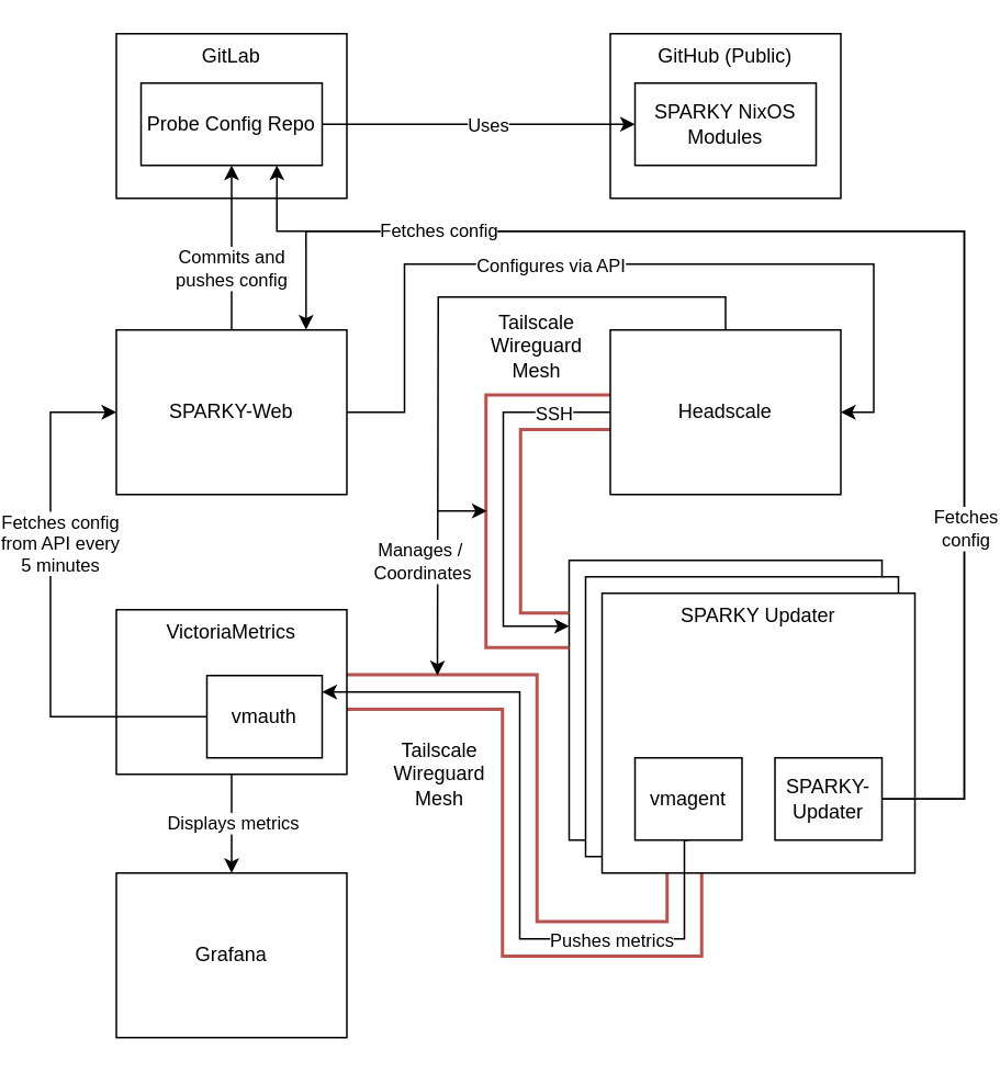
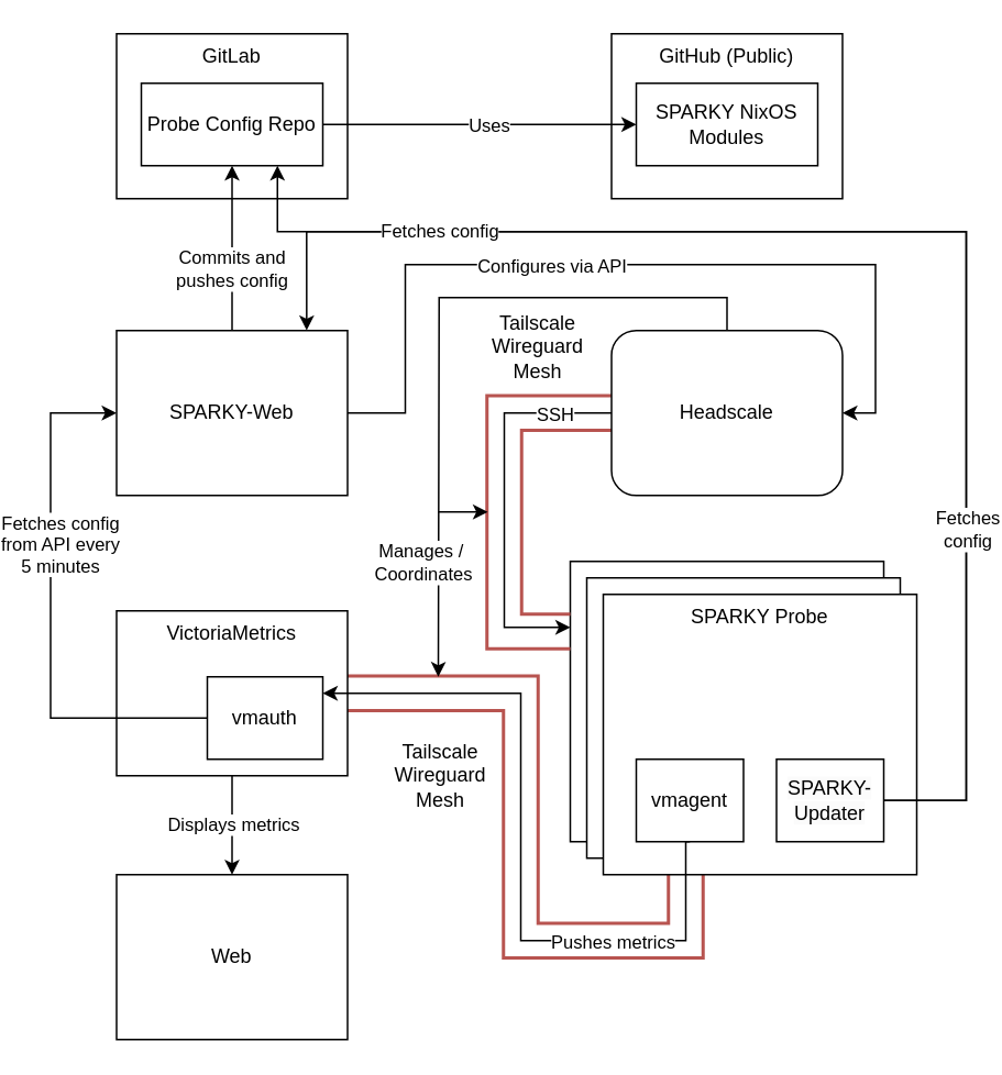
  <mxCell id="0" />
  <mxCell id="1" parent="0" />
  <mxCell id="2" value="" style="rounded=0;whiteSpace=wrap;html=1;verticalAlign=top;" vertex="1" parent="1"><mxGeometry x="335" y="340" width="190" height="170" as="geometry" /></mxCell>
  <mxCell id="3" value="" style="rounded=0;whiteSpace=wrap;html=1;verticalAlign=top;" vertex="1" parent="1"><mxGeometry x="345" y="350" width="190" height="170" as="geometry" /></mxCell>
  <mxCell id="4" style="edgeStyle=orthogonalEdgeStyle;rounded=0;orthogonalLoop=1;jettySize=auto;html=1;exitX=1;exitY=0.5;exitDx=0;exitDy=0;shape=link;startArrow=none;startFill=0;endArrow=none;endFill=0;strokeWidth=2;fillColor=#f8cecc;strokeColor=#b85450;startWidth=20;arcSize=20;endWidth=20;width=20;" edge="1" parent="1" source="24"><mxGeometry relative="1" as="geometry"><mxPoint x="198" y="420" as="sourcePoint" /><mxPoint x="405" y="520" as="targetPoint" /><Array as="points"><mxPoint x="305" y="420" /><mxPoint x="305" y="570" /><mxPoint x="405" y="570" /><mxPoint x="405" y="530" /></Array></mxGeometry></mxCell>
  <mxCell id="5" value="GitLab" style="rounded=0;whiteSpace=wrap;html=1;verticalAlign=top;" vertex="1" parent="1"><mxGeometry x="60" y="20" width="140" height="100" as="geometry" /></mxCell>
  <mxCell id="6" value="GitHub (Public)" style="rounded=0;whiteSpace=wrap;html=1;verticalAlign=top;" vertex="1" parent="1"><mxGeometry x="360" y="20" width="140" height="100" as="geometry" /></mxCell>
  <mxCell id="7" style="edgeStyle=orthogonalEdgeStyle;rounded=0;orthogonalLoop=1;jettySize=auto;html=1;exitX=1;exitY=0.5;exitDx=0;exitDy=0;entryX=0;entryY=0.5;entryDx=0;entryDy=0;" edge="1" parent="1" source="9" target="10"><mxGeometry relative="1" as="geometry" /></mxCell>
  <mxCell id="8" value="Uses&lt;br&gt;" style="edgeLabel;html=1;align=center;verticalAlign=middle;resizable=0;points=[];" vertex="1" connectable="0" parent="7"><mxGeometry x="0.19" y="-1" relative="1" as="geometry"><mxPoint x="-13" y="-1" as="offset" /></mxGeometry></mxCell>
  <mxCell id="9" value="Probe Config Repo" style="rounded=0;whiteSpace=wrap;html=1;" vertex="1" parent="1"><mxGeometry x="75" y="50" width="110" height="50" as="geometry" /></mxCell>
  <mxCell id="10" value="SPARKY NixOS Modules" style="rounded=0;whiteSpace=wrap;html=1;" vertex="1" parent="1"><mxGeometry x="375" y="50" width="110" height="50" as="geometry" /></mxCell>
  <mxCell id="11" style="edgeStyle=orthogonalEdgeStyle;rounded=0;orthogonalLoop=1;jettySize=auto;html=1;exitX=0.5;exitY=0;exitDx=0;exitDy=0;" edge="1" parent="1" source="16"><mxGeometry relative="1" as="geometry"><mxPoint x="255" y="410" as="targetPoint" /></mxGeometry></mxCell>
  <mxCell id="12" value="Manages /&amp;nbsp;&lt;br&gt;Coordinates" style="edgeLabel;html=1;align=center;verticalAlign=middle;resizable=0;points=[];" vertex="1" connectable="0" parent="11"><mxGeometry x="0.548" y="1" relative="1" as="geometry"><mxPoint x="-11" y="26" as="offset" /></mxGeometry></mxCell>
  <mxCell id="13" style="edgeStyle=orthogonalEdgeStyle;rounded=0;orthogonalLoop=1;jettySize=auto;html=1;exitX=0;exitY=0.5;exitDx=0;exitDy=0;entryX=0;entryY=0.25;entryDx=0;entryDy=0;shape=link;fillColor=#f8cecc;strokeColor=#b85450;width=20;strokeWidth=2;" edge="1" parent="1" source="16" target="2"><mxGeometry relative="1" as="geometry"><Array as="points"><mxPoint x="295" y="250" /><mxPoint x="295" y="383" /></Array></mxGeometry></mxCell>
  <mxCell id="14" style="edgeStyle=orthogonalEdgeStyle;rounded=0;orthogonalLoop=1;jettySize=auto;html=1;exitX=0;exitY=0.5;exitDx=0;exitDy=0;" edge="1" parent="1" source="16"><mxGeometry relative="1" as="geometry"><mxPoint x="335" y="380" as="targetPoint" /><Array as="points"><mxPoint x="295" y="250" /><mxPoint x="295" y="380" /><mxPoint x="325" y="380" /></Array></mxGeometry></mxCell>
  <mxCell id="15" value="SSH" style="edgeLabel;html=1;align=center;verticalAlign=middle;resizable=0;points=[];" vertex="1" connectable="0" parent="14"><mxGeometry x="-0.614" y="1" relative="1" as="geometry"><mxPoint x="10" y="-1" as="offset" /></mxGeometry></mxCell>
- <mxCell id="16" value="Headscale" style="rounded=0;whiteSpace=wrap;html=1;verticalAlign=middle;" vertex="1" parent="1"><mxGeometry x="360" y="200" width="140" height="100" as="geometry" /></mxCell>
+ <mxCell id="16" value="Headscale" style="whiteSpace=wrap;html=1;verticalAlign=middle;rounded=1;" vertex="1" parent="1"><mxGeometry x="360" y="200" width="140" height="100" as="geometry" /></mxCell>
  <mxCell id="17" style="edgeStyle=orthogonalEdgeStyle;rounded=0;orthogonalLoop=1;jettySize=auto;html=1;exitX=0.5;exitY=0;exitDx=0;exitDy=0;entryX=0.5;entryY=1;entryDx=0;entryDy=0;" edge="1" parent="1" source="21" target="9"><mxGeometry relative="1" as="geometry" /></mxCell>
  <mxCell id="18" value="Commits and&lt;br&gt;pushes config" style="edgeLabel;html=1;align=center;verticalAlign=middle;resizable=0;points=[];" vertex="1" connectable="0" parent="17"><mxGeometry x="-0.24" y="1" relative="1" as="geometry"><mxPoint as="offset" /></mxGeometry></mxCell>
  <mxCell id="19" style="edgeStyle=orthogonalEdgeStyle;rounded=0;orthogonalLoop=1;jettySize=auto;html=1;exitX=1;exitY=0.5;exitDx=0;exitDy=0;entryX=1;entryY=0.5;entryDx=0;entryDy=0;" edge="1" parent="1" source="21" target="16"><mxGeometry relative="1" as="geometry"><Array as="points"><mxPoint x="235" y="250" /><mxPoint x="235" y="160" /><mxPoint x="520" y="160" /><mxPoint x="520" y="250" /></Array></mxGeometry></mxCell>
  <mxCell id="20" value="Configures via API" style="edgeLabel;html=1;align=center;verticalAlign=middle;resizable=0;points=[];" vertex="1" connectable="0" parent="19"><mxGeometry x="-0.181" relative="1" as="geometry"><mxPoint as="offset" /></mxGeometry></mxCell>
  <mxCell id="21" value="SPARKY-Web" style="rounded=0;whiteSpace=wrap;html=1;verticalAlign=middle;" vertex="1" parent="1"><mxGeometry x="60" y="200" width="140" height="100" as="geometry" /></mxCell>
  <mxCell id="22" style="edgeStyle=orthogonalEdgeStyle;rounded=0;orthogonalLoop=1;jettySize=auto;html=1;exitX=0.5;exitY=1;exitDx=0;exitDy=0;entryX=0.5;entryY=0;entryDx=0;entryDy=0;" edge="1" parent="1" source="24" target="25"><mxGeometry relative="1" as="geometry" /></mxCell>
  <mxCell id="23" value="Displays metrics" style="edgeLabel;html=1;align=center;verticalAlign=middle;resizable=0;points=[];" vertex="1" connectable="0" parent="22"><mxGeometry x="-0.04" relative="1" as="geometry"><mxPoint as="offset" /></mxGeometry></mxCell>
  <mxCell id="24" value="VictoriaMetrics" style="rounded=0;whiteSpace=wrap;html=1;verticalAlign=top;" vertex="1" parent="1"><mxGeometry x="60" y="370" width="140" height="100" as="geometry" /></mxCell>
- <mxCell id="25" value="Grafana" style="rounded=0;whiteSpace=wrap;html=1;verticalAlign=middle;" vertex="1" parent="1"><mxGeometry x="60" y="530" width="140" height="100" as="geometry" /></mxCell>
+ <mxCell id="25" value="Web" style="rounded=0;whiteSpace=wrap;html=1;verticalAlign=middle;" vertex="1" parent="1"><mxGeometry x="60" y="530" width="140" height="100" as="geometry" /></mxCell>
  <mxCell id="26" style="edgeStyle=orthogonalEdgeStyle;rounded=0;orthogonalLoop=1;jettySize=auto;html=1;exitX=0;exitY=0.5;exitDx=0;exitDy=0;" edge="1" parent="1" source="28"><mxGeometry relative="1" as="geometry"><mxPoint x="195" y="435" as="sourcePoint" /><mxPoint x="60" y="250" as="targetPoint" /><Array as="points"><mxPoint x="20" y="435" /><mxPoint x="20" y="250" /></Array></mxGeometry></mxCell>
  <mxCell id="27" value="Fetches config&lt;br&gt;from API every&lt;br&gt;5 minutes" style="edgeLabel;html=1;align=center;verticalAlign=middle;resizable=0;points=[];" vertex="1" connectable="0" parent="26"><mxGeometry x="0.247" y="-1" relative="1" as="geometry"><mxPoint x="4" y="-1" as="offset" /></mxGeometry></mxCell>
  <mxCell id="28" value="vmauth" style="rounded=0;whiteSpace=wrap;html=1;" vertex="1" parent="1"><mxGeometry x="115" y="410" width="70" height="50" as="geometry" /></mxCell>
- <mxCell id="29" value="SPARKY Updater" style="rounded=0;whiteSpace=wrap;html=1;verticalAlign=top;" vertex="1" parent="1"><mxGeometry x="355" y="360" width="190" height="170" as="geometry" /></mxCell>
+ <mxCell id="29" value="SPARKY Probe" style="rounded=0;whiteSpace=wrap;html=1;verticalAlign=top;" vertex="1" parent="1"><mxGeometry x="355" y="360" width="190" height="170" as="geometry" /></mxCell>
  <mxCell id="30" value="vmagent" style="rounded=0;whiteSpace=wrap;html=1;" vertex="1" parent="1"><mxGeometry x="375" y="460" width="65" height="50" as="geometry" /></mxCell>
  <mxCell id="31" style="edgeStyle=orthogonalEdgeStyle;rounded=0;orthogonalLoop=1;jettySize=auto;html=1;exitX=1;exitY=0.5;exitDx=0;exitDy=0;entryX=0.75;entryY=1;entryDx=0;entryDy=0;" edge="1" parent="1" source="35" target="9"><mxGeometry relative="1" as="geometry"><Array as="points"><mxPoint x="575" y="485" /><mxPoint x="575" y="140" /><mxPoint x="158" y="140" /></Array></mxGeometry></mxCell>
  <mxCell id="32" style="edgeStyle=orthogonalEdgeStyle;rounded=0;orthogonalLoop=1;jettySize=auto;html=1;exitX=1;exitY=0.5;exitDx=0;exitDy=0;entryX=0.823;entryY=-0.001;entryDx=0;entryDy=0;entryPerimeter=0;" edge="1" parent="1" source="35" target="21"><mxGeometry relative="1" as="geometry"><Array as="points"><mxPoint x="575" y="485" /><mxPoint x="575" y="140" /><mxPoint x="175" y="140" /></Array></mxGeometry></mxCell>
  <mxCell id="33" value="Fetches&lt;br&gt;config" style="edgeLabel;html=1;align=center;verticalAlign=middle;resizable=0;points=[];" vertex="1" connectable="0" parent="32"><mxGeometry x="-0.212" relative="1" as="geometry"><mxPoint y="122" as="offset" /></mxGeometry></mxCell>
  <mxCell id="34" value="Fetches config" style="edgeLabel;html=1;align=center;verticalAlign=middle;resizable=0;points=[];" vertex="1" connectable="0" parent="32"><mxGeometry x="0.703" y="-1" relative="1" as="geometry"><mxPoint x="13" as="offset" /></mxGeometry></mxCell>
  <mxCell id="35" value="&lt;span style=&quot;color: rgb(0, 0, 0); font-family: Helvetica; font-size: 12px; font-style: normal; font-variant-ligatures: normal; font-variant-caps: normal; font-weight: 400; letter-spacing: normal; orphans: 2; text-align: center; text-indent: 0px; text-transform: none; widows: 2; word-spacing: 0px; -webkit-text-stroke-width: 0px; background-color: rgb(251, 251, 251); text-decoration-thickness: initial; text-decoration-style: initial; text-decoration-color: initial; float: none; display: inline !important;&quot;&gt;SPARKY-Updater&lt;/span&gt;" style="rounded=0;whiteSpace=wrap;html=1;" vertex="1" parent="1"><mxGeometry x="460" y="460" width="65" height="50" as="geometry" /></mxCell>
  <mxCell id="36" style="edgeStyle=orthogonalEdgeStyle;rounded=0;orthogonalLoop=1;jettySize=auto;html=1;entryX=0.542;entryY=1.009;entryDx=0;entryDy=0;entryPerimeter=0;exitX=0.5;exitY=1;exitDx=0;exitDy=0;" edge="1" parent="1" source="30"><mxGeometry relative="1" as="geometry"><mxPoint x="185" y="420" as="targetPoint" /><mxPoint x="515.272" y="550" as="sourcePoint" /><Array as="points"><mxPoint x="405" y="510" /><mxPoint x="405" y="570" /><mxPoint x="305" y="570" /><mxPoint x="305" y="420" /></Array></mxGeometry></mxCell>
  <mxCell id="37" value="Pushes metrics" style="edgeLabel;html=1;align=center;verticalAlign=middle;resizable=0;points=[];" vertex="1" connectable="0" parent="36"><mxGeometry x="-0.136" y="-2" relative="1" as="geometry"><mxPoint x="53" y="25" as="offset" /></mxGeometry></mxCell>
  <mxCell id="38" value="Tailscale&lt;br&gt;Wireguard&lt;br&gt;Mesh" style="text;html=1;align=center;verticalAlign=middle;resizable=0;points=[];autosize=1;strokeColor=none;fillColor=none;" vertex="1" parent="1"><mxGeometry x="215.5" y="440" width="80" height="60" as="geometry" /></mxCell>
  <mxCell id="39" value="" style="endArrow=classic;html=1;rounded=0;" edge="1" parent="1"><mxGeometry width="50" height="50" relative="1" as="geometry"><mxPoint x="255" y="310" as="sourcePoint" /><mxPoint x="285" y="310" as="targetPoint" /></mxGeometry></mxCell>
  <mxCell id="40" value="Tailscale&lt;br&gt;Wireguard&lt;br&gt;Mesh" style="text;html=1;align=center;verticalAlign=middle;resizable=0;points=[];autosize=1;strokeColor=none;fillColor=none;" vertex="1" parent="1"><mxGeometry x="275" y="180" width="80" height="60" as="geometry" /></mxCell>
